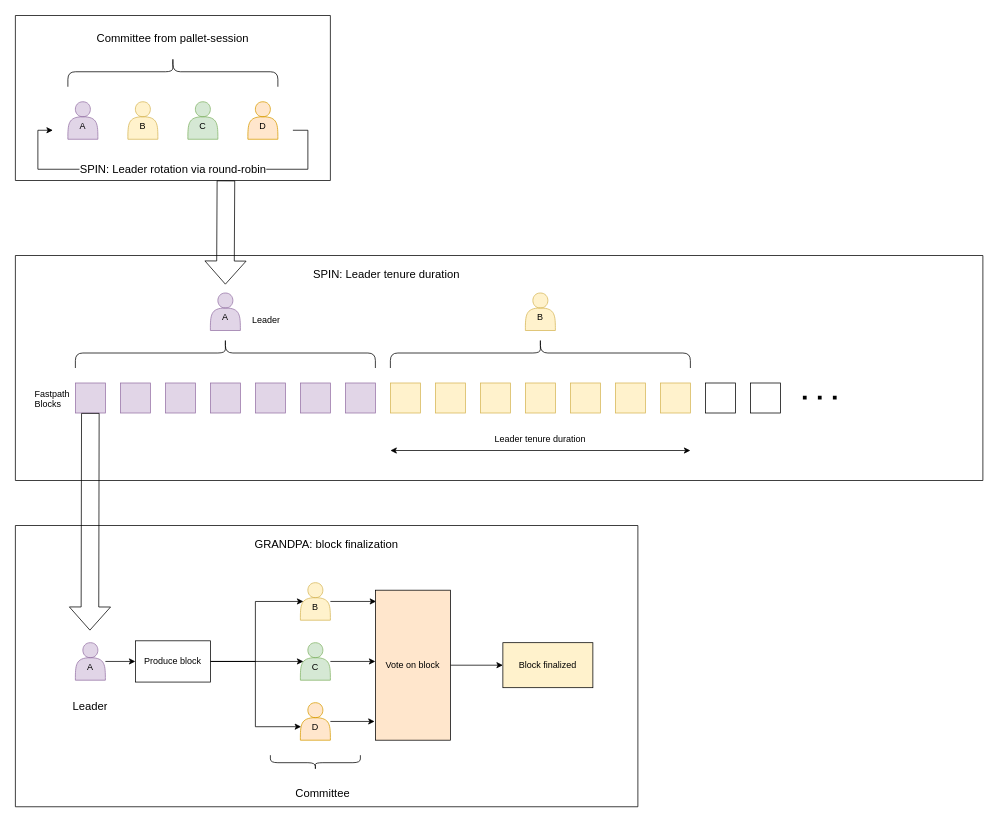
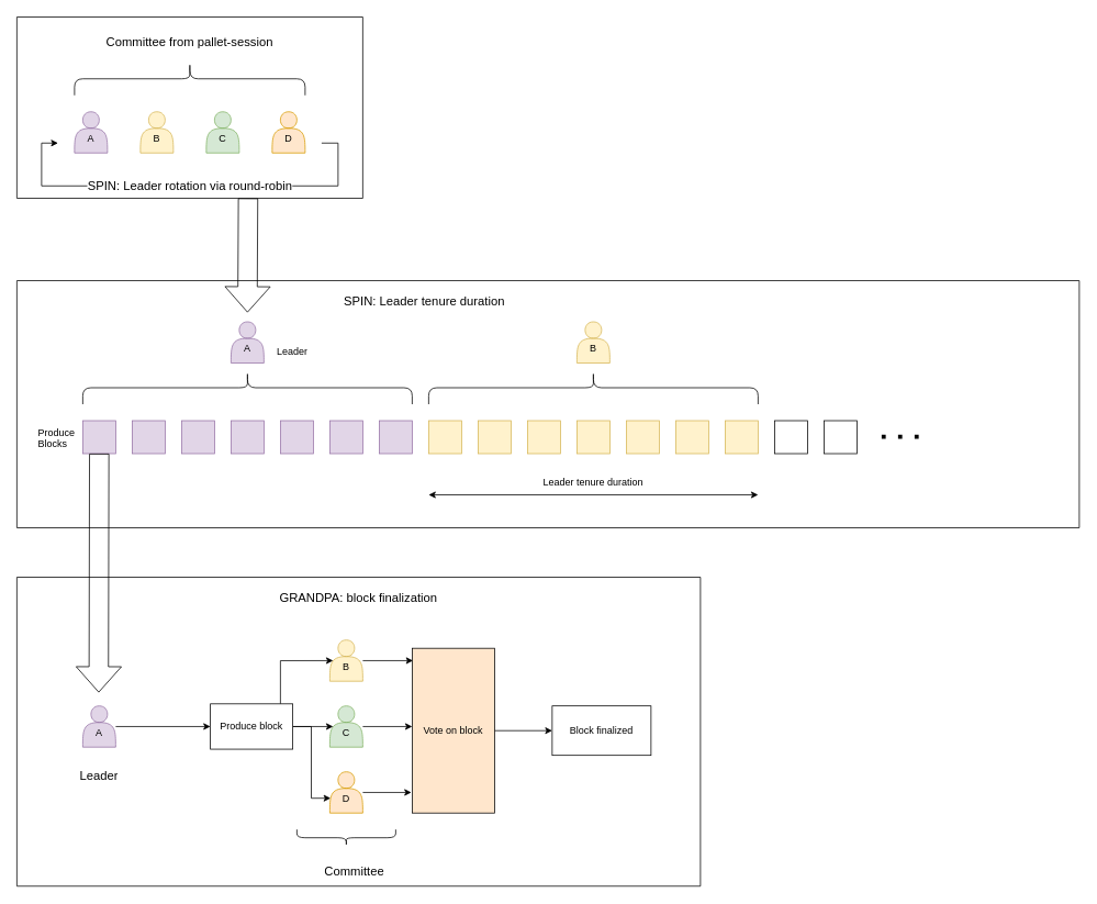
  <mxCell id="0" />
  <mxCell id="1" parent="0" />
  <mxCell id="2" value="" style="swimlane;startSize=0;" vertex="1" parent="1"><mxGeometry x="20" y="700" width="830" height="375" as="geometry"><mxRectangle x="170" y="690" width="50" height="40" as="alternateBounds" /></mxGeometry></mxCell>
  <mxCell id="3" value="" style="edgeStyle=orthogonalEdgeStyle;rounded=0;orthogonalLoop=1;jettySize=auto;html=1;" edge="1" parent="2" source="12" target="16"><mxGeometry relative="1" as="geometry" /></mxCell>
  <mxCell id="4" style="edgeStyle=orthogonalEdgeStyle;rounded=0;orthogonalLoop=1;jettySize=auto;html=1;entryX=0.1;entryY=0.5;entryDx=0;entryDy=0;entryPerimeter=0;" edge="1" parent="2" source="16" target="13"><mxGeometry relative="1" as="geometry"><Array as="points"><mxPoint x="320" y="181.25" /><mxPoint x="320" y="101.25" /></Array></mxGeometry></mxCell>
  <mxCell id="5" style="edgeStyle=orthogonalEdgeStyle;rounded=0;orthogonalLoop=1;jettySize=auto;html=1;entryX=0.1;entryY=0.5;entryDx=0;entryDy=0;entryPerimeter=0;" edge="1" parent="2" source="16" target="14"><mxGeometry relative="1" as="geometry" /></mxCell>
  <mxCell id="6" style="edgeStyle=orthogonalEdgeStyle;rounded=0;orthogonalLoop=1;jettySize=auto;html=1;entryX=0.025;entryY=0.64;entryDx=0;entryDy=0;entryPerimeter=0;" edge="1" parent="2" source="16" target="15"><mxGeometry relative="1" as="geometry" /></mxCell>
  <mxCell id="7" value="" style="edgeStyle=orthogonalEdgeStyle;rounded=0;orthogonalLoop=1;jettySize=auto;html=1;" edge="1" parent="2" source="18" target="19"><mxGeometry relative="1" as="geometry" /></mxCell>
  <mxCell id="8" style="edgeStyle=orthogonalEdgeStyle;rounded=0;orthogonalLoop=1;jettySize=auto;html=1;entryX=-0.01;entryY=0.875;entryDx=0;entryDy=0;entryPerimeter=0;" edge="1" parent="2" source="15" target="18"><mxGeometry relative="1" as="geometry" /></mxCell>
  <mxCell id="9" style="edgeStyle=orthogonalEdgeStyle;rounded=0;orthogonalLoop=1;jettySize=auto;html=1;entryX=0.01;entryY=0.075;entryDx=0;entryDy=0;entryPerimeter=0;" edge="1" parent="2" source="13" target="18"><mxGeometry relative="1" as="geometry" /></mxCell>
  <mxCell id="10" style="edgeStyle=orthogonalEdgeStyle;rounded=0;orthogonalLoop=1;jettySize=auto;html=1;entryX=0;entryY=0.475;entryDx=0;entryDy=0;entryPerimeter=0;" edge="1" parent="2" source="14" target="18"><mxGeometry relative="1" as="geometry" /></mxCell>
  <mxCell id="11" value="&lt;font style=&quot;font-size: 15px;&quot;&gt;GRANDPA: block finalization&lt;/font&gt;" style="text;strokeColor=none;fillColor=none;align=center;verticalAlign=middle;spacingLeft=4;spacingRight=4;overflow=hidden;points=[[0,0.5],[1,0.5]];portConstraint=eastwest;rotatable=0;whiteSpace=wrap;html=1;" vertex="1" parent="2"><mxGeometry x="280" y="8.75" width="270" height="30" as="geometry" /></mxCell>
  <mxCell id="12" value="A" style="shape=actor;whiteSpace=wrap;html=1;fillColor=#e1d5e7;strokeColor=#9673a6;spacingBottom=-15;" vertex="1" parent="2"><mxGeometry x="80" y="156.25" width="40" height="50" as="geometry" /></mxCell>
  <mxCell id="13" value="B" style="shape=actor;whiteSpace=wrap;html=1;fillColor=#fff2cc;strokeColor=#d6b656;spacingBottom=-15;" vertex="1" parent="2"><mxGeometry x="380" y="76.25" width="40" height="50" as="geometry" /></mxCell>
  <mxCell id="14" value="C" style="shape=actor;whiteSpace=wrap;html=1;fillColor=#d5e8d4;strokeColor=#82b366;spacingBottom=-15;" vertex="1" parent="2"><mxGeometry x="380" y="156.25" width="40" height="50" as="geometry" /></mxCell>
  <mxCell id="15" value="D" style="shape=actor;whiteSpace=wrap;html=1;fillColor=#ffe6cc;strokeColor=#d79b00;spacingBottom=-15;" vertex="1" parent="2"><mxGeometry x="380" y="236.25" width="40" height="50" as="geometry" /></mxCell>
- <mxCell id="16" value="Produce block" style="rounded=0;whiteSpace=wrap;html=1;" vertex="1" parent="2"><mxGeometry x="160" y="153.75" width="100" height="55" as="geometry" /></mxCell>
+ <mxCell id="16" value="Produce block" style="rounded=0;whiteSpace=wrap;html=1;" vertex="1" parent="2"><mxGeometry x="235" y="153.75" width="100" height="55" as="geometry" /></mxCell>
  <mxCell id="17" value="" style="shape=curlyBracket;whiteSpace=wrap;html=1;rounded=1;labelPosition=left;verticalLabelPosition=middle;align=right;verticalAlign=middle;direction=north;" vertex="1" parent="2"><mxGeometry x="340" y="306.25" width="120" height="20" as="geometry" /></mxCell>
  <mxCell id="18" value="Vote on block" style="rounded=0;whiteSpace=wrap;html=1;fillColor=#ffe6cc;" vertex="1" parent="2"><mxGeometry x="480" y="86.25" width="100" height="200" as="geometry" /></mxCell>
- <mxCell id="19" value="Block finalized" style="whiteSpace=wrap;html=1;rounded=0;fillColor=#fff2cc;" vertex="1" parent="2"><mxGeometry x="650" y="156.25" width="120" height="60" as="geometry" /></mxCell>
+ <mxCell id="19" value="Block finalized" style="whiteSpace=wrap;html=1;rounded=0;" vertex="1" parent="2"><mxGeometry x="650" y="156.25" width="120" height="60" as="geometry" /></mxCell>
  <mxCell id="20" value="Committee" style="text;strokeColor=none;fillColor=none;align=center;verticalAlign=middle;spacingLeft=4;spacingRight=4;overflow=hidden;points=[[0,0.5],[1,0.5]];portConstraint=eastwest;rotatable=0;whiteSpace=wrap;html=1;fontSize=15;" vertex="1" parent="2"><mxGeometry x="355" y="341.25" width="110" height="30" as="geometry" /></mxCell>
  <mxCell id="21" value="Leader" style="text;strokeColor=none;fillColor=none;align=center;verticalAlign=middle;spacingLeft=4;spacingRight=4;overflow=hidden;points=[[0,0.5],[1,0.5]];portConstraint=eastwest;rotatable=0;whiteSpace=wrap;html=1;fontSize=15;" vertex="1" parent="2"><mxGeometry x="45" y="226.25" width="110" height="30" as="geometry" /></mxCell>
  <mxCell id="22" value="" style="swimlane;startSize=0;" vertex="1" parent="1"><mxGeometry x="20" y="20" width="420" height="220" as="geometry"><mxRectangle x="170" y="10" width="50" height="40" as="alternateBounds" /></mxGeometry></mxCell>
  <mxCell id="23" value="A" style="shape=actor;whiteSpace=wrap;html=1;fillColor=#e1d5e7;strokeColor=#9673a6;spacingBottom=-15;" vertex="1" parent="22"><mxGeometry x="70" y="115" width="40" height="50" as="geometry" /></mxCell>
  <mxCell id="24" value="B" style="shape=actor;whiteSpace=wrap;html=1;fillColor=#fff2cc;strokeColor=#d6b656;spacingBottom=-15;" vertex="1" parent="22"><mxGeometry x="150" y="115" width="40" height="50" as="geometry" /></mxCell>
  <mxCell id="25" value="C" style="shape=actor;whiteSpace=wrap;html=1;fillColor=#d5e8d4;strokeColor=#82b366;spacingBottom=-15;" vertex="1" parent="22"><mxGeometry x="230" y="115" width="40" height="50" as="geometry" /></mxCell>
  <mxCell id="26" value="SPIN: Leader rotation via round-robin" style="edgeStyle=orthogonalEdgeStyle;rounded=0;orthogonalLoop=1;jettySize=auto;html=1;fontSize=15;" edge="1" parent="22"><mxGeometry relative="1" as="geometry"><mxPoint x="50" y="153" as="targetPoint" /><mxPoint x="370" y="153" as="sourcePoint" /><Array as="points"><mxPoint x="390" y="153" /><mxPoint x="390" y="205" /><mxPoint x="30" y="205" /><mxPoint x="30" y="153" /></Array></mxGeometry></mxCell>
  <mxCell id="27" value="D" style="shape=actor;whiteSpace=wrap;html=1;fillColor=#ffe6cc;strokeColor=#d79b00;spacingBottom=-15;" vertex="1" parent="22"><mxGeometry x="310" y="115" width="40" height="50" as="geometry" /></mxCell>
  <mxCell id="28" value="" style="shape=curlyBracket;whiteSpace=wrap;html=1;rounded=1;labelPosition=left;verticalLabelPosition=middle;align=right;verticalAlign=middle;direction=south;" vertex="1" parent="22"><mxGeometry x="70" y="55" width="280" height="40" as="geometry" /></mxCell>
  <mxCell id="29" value="Committee from pallet-session" style="text;strokeColor=none;fillColor=none;align=center;verticalAlign=middle;spacingLeft=4;spacingRight=4;overflow=hidden;points=[[0,0.5],[1,0.5]];portConstraint=eastwest;rotatable=0;whiteSpace=wrap;html=1;fontSize=15;" vertex="1" parent="22"><mxGeometry x="75" y="15" width="270" height="30" as="geometry" /></mxCell>
  <mxCell id="30" value="" style="swimlane;startSize=0;" vertex="1" parent="1"><mxGeometry x="20" y="340" width="1290" height="300" as="geometry"><mxRectangle x="170" y="330" width="50" height="40" as="alternateBounds" /></mxGeometry></mxCell>
  <mxCell id="31" value="" style="rounded=0;whiteSpace=wrap;html=1;fillColor=#e1d5e7;strokeColor=#9673a6;" vertex="1" parent="30"><mxGeometry x="80" y="170" width="40" height="40" as="geometry" /></mxCell>
  <mxCell id="32" value="" style="rounded=0;whiteSpace=wrap;html=1;fillColor=#e1d5e7;strokeColor=#9673a6;" vertex="1" parent="30"><mxGeometry x="140" y="170" width="40" height="40" as="geometry" /></mxCell>
  <mxCell id="33" value="" style="rounded=0;whiteSpace=wrap;html=1;fillColor=#e1d5e7;strokeColor=#9673a6;" vertex="1" parent="30"><mxGeometry x="200" y="170" width="40" height="40" as="geometry" /></mxCell>
  <mxCell id="34" value="" style="rounded=0;whiteSpace=wrap;html=1;fillColor=#e1d5e7;strokeColor=#9673a6;" vertex="1" parent="30"><mxGeometry x="260" y="170" width="40" height="40" as="geometry" /></mxCell>
  <mxCell id="35" value="" style="rounded=0;whiteSpace=wrap;html=1;fillColor=#e1d5e7;strokeColor=#9673a6;" vertex="1" parent="30"><mxGeometry x="320" y="170" width="40" height="40" as="geometry" /></mxCell>
  <mxCell id="36" value="" style="rounded=0;whiteSpace=wrap;html=1;fillColor=#e1d5e7;strokeColor=#9673a6;" vertex="1" parent="30"><mxGeometry x="380" y="170" width="40" height="40" as="geometry" /></mxCell>
  <mxCell id="37" value="" style="rounded=0;whiteSpace=wrap;html=1;fillColor=#e1d5e7;strokeColor=#9673a6;" vertex="1" parent="30"><mxGeometry x="440" y="170" width="40" height="40" as="geometry" /></mxCell>
  <mxCell id="38" value="" style="rounded=0;whiteSpace=wrap;html=1;fillColor=#fff2cc;strokeColor=#d6b656;" vertex="1" parent="30"><mxGeometry x="500" y="170" width="40" height="40" as="geometry" /></mxCell>
  <mxCell id="39" value="" style="rounded=0;whiteSpace=wrap;html=1;fillColor=#fff2cc;strokeColor=#d6b656;" vertex="1" parent="30"><mxGeometry x="560" y="170" width="40" height="40" as="geometry" /></mxCell>
  <mxCell id="40" value="" style="rounded=0;whiteSpace=wrap;html=1;fillColor=#fff2cc;strokeColor=#d6b656;" vertex="1" parent="30"><mxGeometry x="620" y="170" width="40" height="40" as="geometry" /></mxCell>
  <mxCell id="41" value="" style="rounded=0;whiteSpace=wrap;html=1;fillColor=#fff2cc;strokeColor=#d6b656;" vertex="1" parent="30"><mxGeometry x="680" y="170" width="40" height="40" as="geometry" /></mxCell>
  <mxCell id="42" value="" style="rounded=0;whiteSpace=wrap;html=1;fillColor=#fff2cc;strokeColor=#d6b656;" vertex="1" parent="30"><mxGeometry x="740" y="170" width="40" height="40" as="geometry" /></mxCell>
  <mxCell id="43" value="" style="rounded=0;whiteSpace=wrap;html=1;fillColor=#fff2cc;strokeColor=#d6b656;" vertex="1" parent="30"><mxGeometry x="800" y="170" width="40" height="40" as="geometry" /></mxCell>
  <mxCell id="44" value="" style="rounded=0;whiteSpace=wrap;html=1;fillColor=#fff2cc;strokeColor=#d6b656;" vertex="1" parent="30"><mxGeometry x="860" y="170" width="40" height="40" as="geometry" /></mxCell>
  <mxCell id="45" value="" style="rounded=0;whiteSpace=wrap;html=1;" vertex="1" parent="30"><mxGeometry x="920" y="170" width="40" height="40" as="geometry" /></mxCell>
  <mxCell id="46" value="" style="rounded=0;whiteSpace=wrap;html=1;" vertex="1" parent="30"><mxGeometry x="980" y="170" width="40" height="40" as="geometry" /></mxCell>
  <mxCell id="47" value="SPIN: Leader tenure duration" style="text;strokeColor=none;fillColor=none;align=center;verticalAlign=middle;spacingLeft=4;spacingRight=4;overflow=hidden;points=[[0,0.5],[1,0.5]];portConstraint=eastwest;rotatable=0;whiteSpace=wrap;html=1;fontStyle=0;fontSize=15;" vertex="1" parent="30"><mxGeometry x="370" y="10" width="250" height="30" as="geometry" /></mxCell>
  <mxCell id="48" value="" style="shape=curlyBracket;whiteSpace=wrap;html=1;rounded=1;labelPosition=left;verticalLabelPosition=middle;align=right;verticalAlign=middle;direction=south;" vertex="1" parent="30"><mxGeometry x="80" y="110" width="400" height="40" as="geometry" /></mxCell>
  <mxCell id="49" value="A" style="shape=actor;whiteSpace=wrap;html=1;fillColor=#e1d5e7;strokeColor=#9673a6;spacingBottom=-15;" vertex="1" parent="30"><mxGeometry x="260" y="50" width="40" height="50" as="geometry" /></mxCell>
  <mxCell id="50" value="" style="shape=curlyBracket;whiteSpace=wrap;html=1;rounded=1;labelPosition=left;verticalLabelPosition=middle;align=right;verticalAlign=middle;direction=south;" vertex="1" parent="30"><mxGeometry x="500" y="110" width="400" height="40" as="geometry" /></mxCell>
  <mxCell id="51" value="B" style="shape=actor;whiteSpace=wrap;html=1;fillColor=#fff2cc;strokeColor=#d6b656;spacingBottom=-15;" vertex="1" parent="30"><mxGeometry x="680" y="50" width="40" height="50" as="geometry" /></mxCell>
  <mxCell id="52" value="" style="endArrow=none;dashed=1;html=1;dashPattern=1 3;strokeWidth=5;rounded=0;fontSize=19;" edge="1" parent="30"><mxGeometry width="50" height="50" relative="1" as="geometry"><mxPoint x="1050" y="189.5" as="sourcePoint" /><mxPoint x="1110" y="189.5" as="targetPoint" /></mxGeometry></mxCell>
  <mxCell id="53" value="Leader tenure duration" style="text;strokeColor=none;fillColor=none;align=center;verticalAlign=middle;spacingLeft=4;spacingRight=4;overflow=hidden;points=[[0,0.5],[1,0.5]];portConstraint=eastwest;rotatable=0;whiteSpace=wrap;html=1;" vertex="1" parent="30"><mxGeometry x="625" y="230" width="150" height="30" as="geometry" /></mxCell>
  <mxCell id="54" value="" style="endArrow=classic;startArrow=classic;html=1;rounded=0;" edge="1" parent="30"><mxGeometry width="50" height="50" relative="1" as="geometry"><mxPoint x="500" y="260" as="sourcePoint" /><mxPoint x="900" y="260" as="targetPoint" /></mxGeometry></mxCell>
  <mxCell id="55" value="Leader" style="text;strokeColor=none;fillColor=none;align=left;verticalAlign=middle;spacingLeft=4;spacingRight=4;overflow=hidden;points=[[0,0.5],[1,0.5]];portConstraint=eastwest;rotatable=0;whiteSpace=wrap;html=1;" vertex="1" parent="30"><mxGeometry x="310" y="71" width="80" height="30" as="geometry" /></mxCell>
- <mxCell id="56" value="&lt;div&gt;Fastpath&lt;/div&gt;Blocks" style="text;strokeColor=none;fillColor=none;align=left;verticalAlign=middle;spacingLeft=4;spacingRight=4;overflow=hidden;points=[[0,0.5],[1,0.5]];portConstraint=eastwest;rotatable=0;whiteSpace=wrap;html=1;" vertex="1" parent="30"><mxGeometry x="20" y="175" width="80" height="30" as="geometry" /></mxCell>
+ <mxCell id="56" value="&lt;div&gt;Produce&lt;/div&gt;Blocks" style="text;strokeColor=none;fillColor=none;align=left;verticalAlign=middle;spacingLeft=4;spacingRight=4;overflow=hidden;points=[[0,0.5],[1,0.5]];portConstraint=eastwest;rotatable=0;whiteSpace=wrap;html=1;" vertex="1" parent="30"><mxGeometry x="20" y="175" width="80" height="30" as="geometry" /></mxCell>
  <mxCell id="57" value="" style="shape=flexArrow;endArrow=classic;html=1;rounded=0;endWidth=30.435;endSize=9.957;width=23.478;entryX=0.079;entryY=-0.005;entryDx=0;entryDy=0;entryPerimeter=0;exitX=0.599;exitY=0.999;exitDx=0;exitDy=0;exitPerimeter=0;" edge="1" parent="1"><mxGeometry width="50" height="50" relative="1" as="geometry"><mxPoint x="300.73" y="240" as="sourcePoint" /><mxPoint x="300" y="378.72" as="targetPoint" /></mxGeometry></mxCell>
  <mxCell id="58" value="" style="shape=flexArrow;endArrow=classic;html=1;rounded=0;endWidth=30.435;endSize=9.957;width=23.478;exitX=0.599;exitY=0.999;exitDx=0;exitDy=0;exitPerimeter=0;" edge="1" parent="1"><mxGeometry width="50" height="50" relative="1" as="geometry"><mxPoint x="119.95" y="550" as="sourcePoint" /><mxPoint x="119.38" y="840" as="targetPoint" /></mxGeometry></mxCell>
